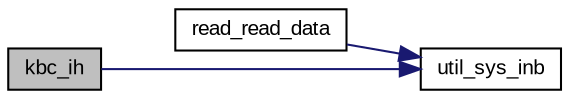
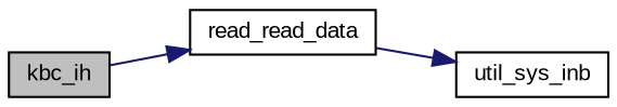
  digraph {
    fontname="Liberation Sans"
    rankdir=LR
    node [color=black fillcolor=white fontname="Liberation Sans" fontsize=10 shape=record style=filled]
    edge [color=midnightblue fontname="Liberation Sans" fontsize=10 labelfontname=Helvetica labelfontsize=10 style=solid]
    n1 [fillcolor=grey75 fontcolor=black height=0.2 label=kbc_ih width=0.4]
    n2 [height=0.2 label=read_read_data width=0.4]
    n3 [height=0.2 label=util_sys_inb width=0.4]
-   n1 -> n3
+   n1 -> n2
    n2 -> n3
  }
